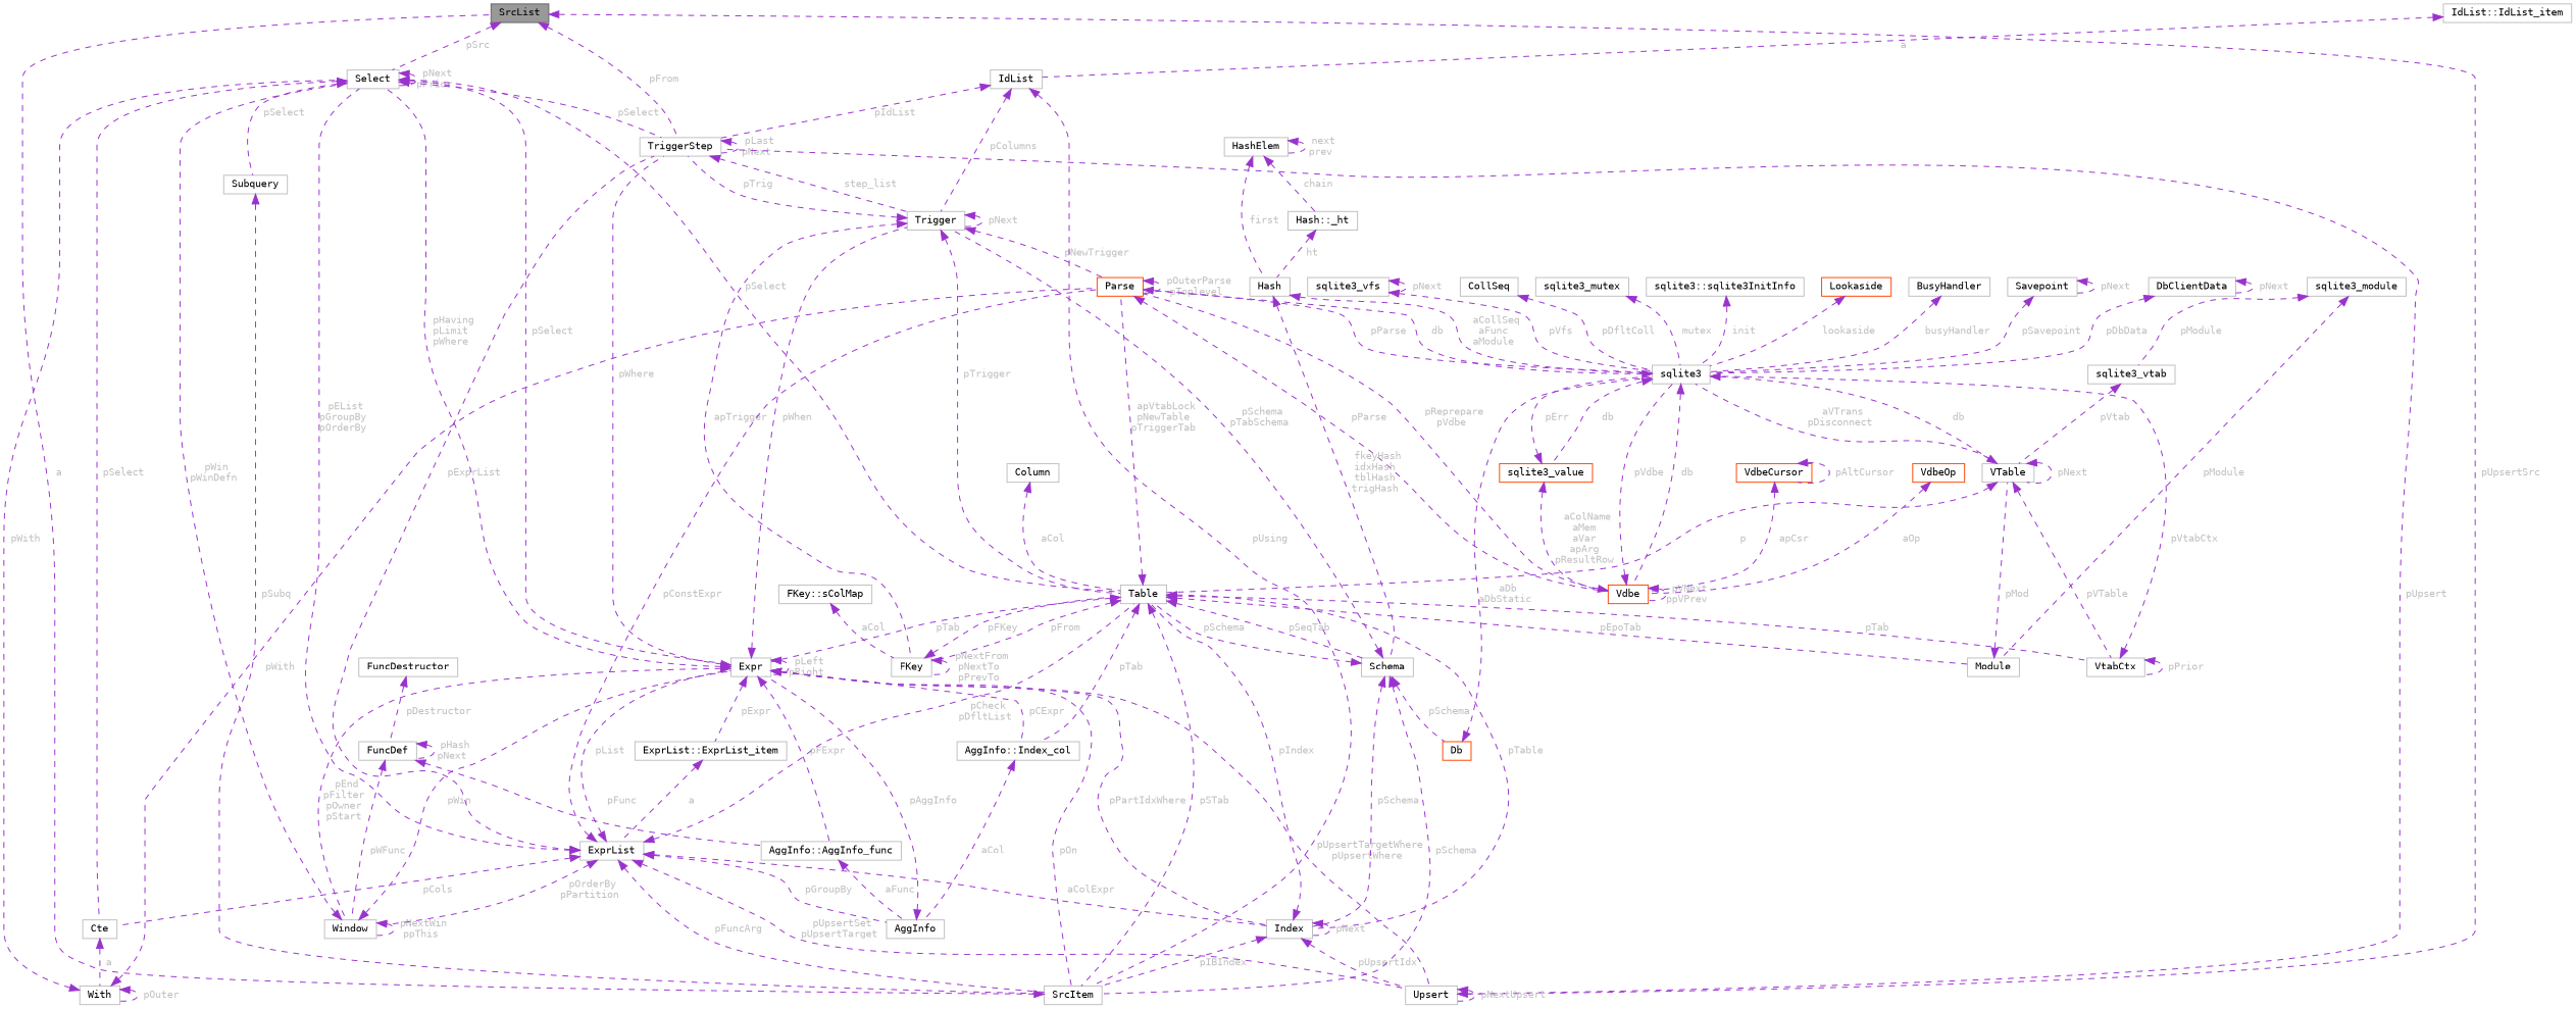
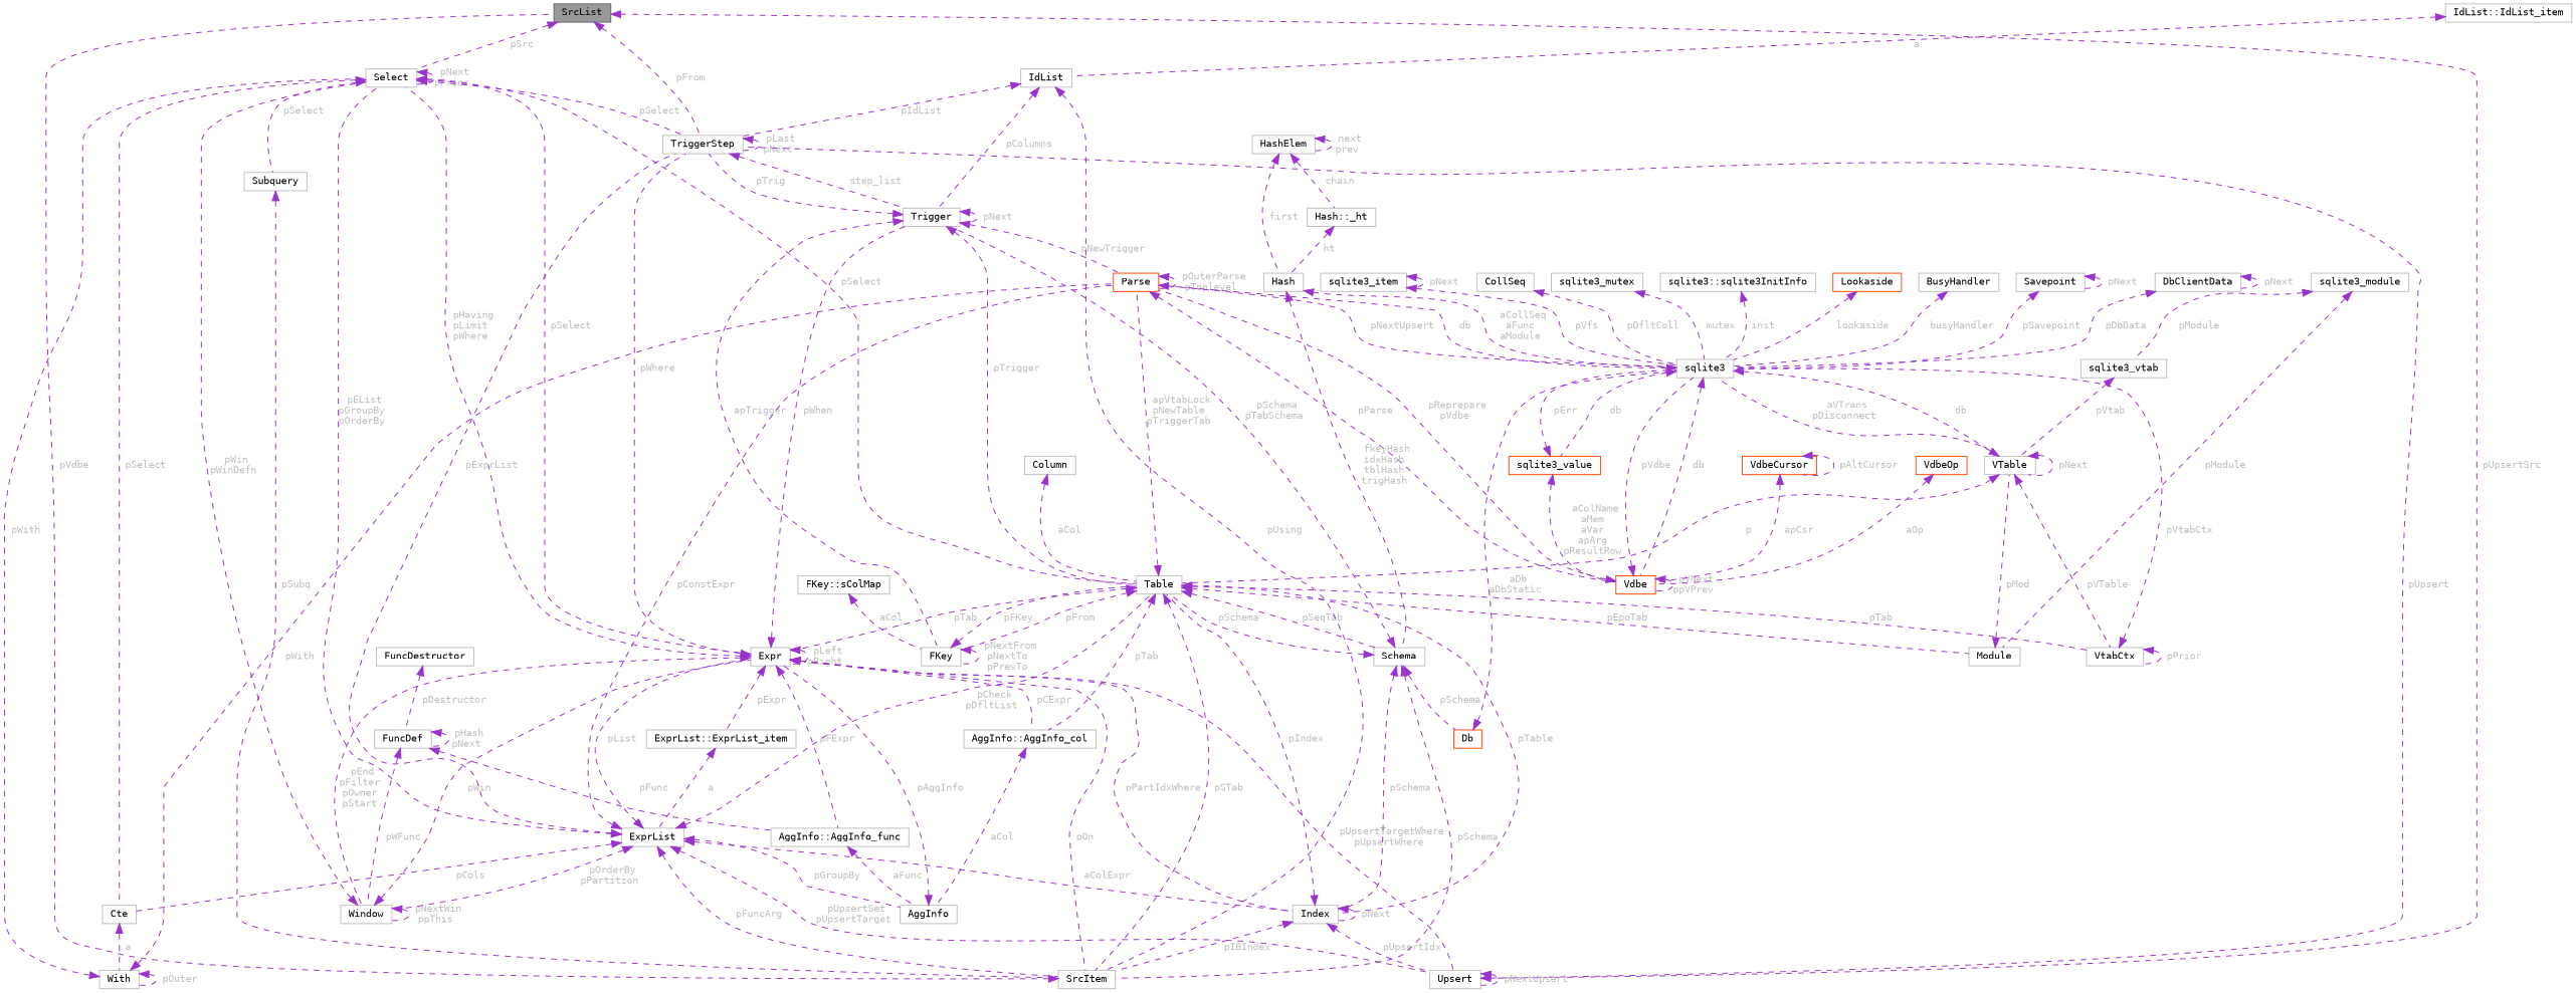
  digraph {
    fontname="DejaVu Sans Mono"
    rankdir=TB
    node [color=grey75 fillcolor=white fontname="DejaVu Sans Mono" fontsize=10 shape=box style=filled]
    edge [color=darkorchid3 dir=back fontcolor=grey fontname="DejaVu Sans Mono" fontsize=10 labelfontname=Helvetica labelfontsize=10 style=dashed]
    n1 [color=gray40 fillcolor=grey60 fontcolor=black height=0.2 label=SrcList width=0.4]
    n2 [height=0.2 label=Select width=0.4]
    n3 [height=0.2 label=TriggerStep width=0.4]
    n4 [height=0.2 label=Upsert width=0.4]
    n5 [height=0.2 label=Table width=0.4]
    n6 [height=0.2 label=Expr width=0.4]
    n7 [height=0.2 label=Cte width=0.4]
    n8 [height=0.2 label=Subquery width=0.4]
    n9 [height=0.2 label=Trigger width=0.4]
    n10 [height=0.2 label=SrcItem width=0.4]
    n11 [height=0.2 label=Index width=0.4]
    n12 [height=0.2 label=Schema width=0.4]
-   n13 [height=0.2 label="AggInfo::Index_col" width=0.4]
+   n13 [height=0.2 label="AggInfo::AggInfo_col" width=0.4]
    n14 [height=0.2 label=FKey width=0.4]
    n15 [color=orangered height=0.2 label=Parse width=0.4]
    n16 [height=0.2 label=VtabCtx width=0.4]
    n17 [height=0.2 label=Module width=0.4]
    n18 [color=orangered height=0.2 label=Db width=0.4]
    n19 [height=0.2 label="ExprList::ExprList_item" width=0.4]
    n20 [height=0.2 label=Window width=0.4]
    n21 [height=0.2 label="AggInfo::AggInfo_func" width=0.4]
    n22 [height=0.2 label=AggInfo width=0.4]
    n23 [height=0.2 label=sqlite3 width=0.4]
    n24 [color=orangered height=0.2 label=Vdbe width=0.4]
    n25 [height=0.2 label=VTable width=0.4]
    n26 [height=0.2 label=Column width=0.4]
    n27 [height=0.2 label=Hash width=0.4]
    n28 [color=orangered height=0.2 label=sqlite3_value width=0.4]
    n29 [height=0.2 label=HashElem width=0.4]
    n30 [height=0.2 label="Hash::_ht" width=0.4]
    n31 [height=0.2 label=ExprList width=0.4]
    n32 [height=0.2 label=With width=0.4]
    n33 [height=0.2 label=FuncDef width=0.4]
    n34 [height=0.2 label=FuncDestructor width=0.4]
    n35 [height=0.2 label=IdList width=0.4]
    n36 [height=0.2 label="IdList::IdList_item" width=0.4]
    n37 [height=0.2 label="FKey::sColMap" width=0.4]
-   n38 [height=0.2 label=sqlite3_vfs width=0.4]
+   n38 [height=0.2 label=sqlite3_item width=0.4]
    n39 [color=orangered height=0.2 label=VdbeCursor width=0.4]
    n40 [color=orangered height=0.2 label=VdbeOp width=0.4]
    n41 [height=0.2 label=CollSeq width=0.4]
    n42 [height=0.2 label=sqlite3_mutex width=0.4]
    n43 [height=0.2 label="sqlite3::sqlite3InitInfo" width=0.4]
    n44 [color=orangered height=0.2 label=Lookaside width=0.4]
    n45 [height=0.2 label=BusyHandler width=0.4]
    n46 [height=0.2 label=Savepoint width=0.4]
    n47 [height=0.2 label=DbClientData width=0.4]
    n48 [height=0.2 label=sqlite3_module width=0.4]
    n49 [height=0.2 label=sqlite3_vtab width=0.4]
    n1 -> n2 [label=" pSrc"]
    n1 -> n3 [label=" pFrom"]
    n1 -> n4 [label=" pUpsertSrc"]
    n2 -> n2 [label=" pNext\npPrior"]
    n2 -> n3 [label=" pSelect"]
    n2 -> n5 [label=" pSelect"]
    n2 -> n6 [label=" pSelect"]
    n2 -> n7 [label=" pSelect"]
    n2 -> n8 [label=" pSelect"]
    n3 -> n3 [label=" pLast\npNext"]
    n3 -> n9 [label=" step_list"]
    n4 -> n3 [label=" pUpsert"]
    n4 -> n4 [label=" pNextUpsert"]
    n5 -> n6 [label=" pTab"]
    n5 -> n10 [label=" pSTab"]
    n5 -> n11 [label=" pTable"]
    n5 -> n12 [label=" pSeqTab"]
    n5 -> n13 [label=" pTab"]
    n5 -> n14 [label=" pFrom"]
    n5 -> n15 [label=" apVtabLock\npNewTable\npTriggerTab"]
    n5 -> n16 [label=" pTab"]
    n5 -> n17 [label=" pEpoTab"]
    n6 -> n2 [label=" pHaving\npLimit\npWhere"]
    n6 -> n3 [label=" pWhere"]
    n6 -> n4 [label=" pUpsertTargetWhere\npUpsertWhere"]
    n6 -> n6 [label=" pLeft\npRight"]
    n6 -> n9 [label=" pWhen"]
    n6 -> n10 [label=" pOn"]
    n6 -> n11 [label=" pPartIdxWhere"]
    n6 -> n13 [label=" pCExpr"]
    n6 -> n19 [label=" pExpr"]
    n6 -> n20 [label=" pEnd\npFilter\npOwner\npStart"]
    n6 -> n21 [label=" pFExpr"]
    n7 -> n32 [label=" a"]
    n8 -> n10 [label=" pSubq"]
    n9 -> n3 [label=" pTrig"]
    n9 -> n5 [label=" pTrigger"]
    n9 -> n9 [label=" pNext"]
    n9 -> n14 [label=" apTrigger"]
    n9 -> n15 [label=" pNewTrigger"]
-   n10 -> n1 [label=" a"]
+   n10 -> n1 [label=" pVdbe"]
    n11 -> n4 [label=" pUpsertIdx"]
    n11 -> n5 [label=" pIndex"]
    n11 -> n10 [label=" pIBIndex"]
    n11 -> n11 [label=" pNext"]
    n12 -> n5 [label=" pSchema"]
    n12 -> n9 [label=" pSchema\npTabSchema"]
    n12 -> n10 [label=" pSchema"]
    n12 -> n11 [label=" pSchema"]
    n12 -> n18 [label=" pSchema"]
    n13 -> n22 [label=" aCol"]
    n14 -> n5 [label=" pFKey"]
    n14 -> n14 [label=" pNextFrom\npNextTo\npPrevTo"]
    n15 -> n15 [label=" pOuterParse\npToplevel"]
-   n15 -> n23 [label=" pParse"]
+   n15 -> n23 [label=" pNextUpsert"]
    n15 -> n24 [label=" pParse"]
    n16 -> n16 [label=" pPrior"]
    n16 -> n23 [label=" pVtabCtx"]
    n17 -> n25 [label=" pMod"]
    n18 -> n23 [label=" aDb\naDbStatic"]
    n19 -> n31 [label=" a"]
    n20 -> n2 [label=" pWin\npWinDefn"]
    n20 -> n6 [label=" pWin"]
    n20 -> n20 [label=" pNextWin\nppThis"]
    n21 -> n22 [label=" aFunc"]
    n22 -> n6 [label=" pAggInfo"]
    n23 -> n15 [label=" db"]
    n23 -> n24 [label=" db"]
    n23 -> n25 [label=" db"]
    n23 -> n28 [label=" db"]
    n24 -> n15 [label=" pReprepare\npVdbe"]
    n24 -> n23 [label=" pVdbe"]
    n24 -> n24 [label=" pVNext\nppVPrev"]
    n25 -> n5 [label=" p"]
    n25 -> n16 [label=" pVTable"]
    n25 -> n23 [label=" aVTrans\npDisconnect"]
    n25 -> n25 [label=" pNext"]
    n26 -> n5 [label=" aCol"]
    n27 -> n12 [label=" fkeyHash\nidxHash\ntblHash\ntrigHash"]
    n27 -> n23 [label=" aCollSeq\naFunc\naModule"]
    n28 -> n23 [label=" pErr"]
    n28 -> n24 [label=" aColName\naMem\naVar\napArg\npResultRow"]
    n29 -> n27 [label=" first"]
    n29 -> n29 [label=" next\nprev"]
    n29 -> n30 [label=" chain"]
    n30 -> n27 [label=" ht"]
    n31 -> n2 [label=" pEList\npGroupBy\npOrderBy"]
    n31 -> n3 [label=" pExprList"]
    n31 -> n4 [label=" pUpsertSet\npUpsertTarget"]
    n31 -> n5 [label=" pCheck\npDfltList"]
    n31 -> n6 [label=" pList"]
    n31 -> n7 [label=" pCols"]
    n31 -> n10 [label=" pFuncArg"]
    n31 -> n11 [label=" aColExpr"]
    n31 -> n15 [label=" pConstExpr"]
    n31 -> n20 [label=" pOrderBy\npPartition"]
    n31 -> n22 [label=" pGroupBy"]
    n32 -> n2 [label=" pWith"]
    n32 -> n15 [label=" pWith"]
    n32 -> n32 [label=" pOuter"]
    n33 -> n20 [label=" pWFunc"]
    n33 -> n21 [label=" pFunc"]
    n33 -> n33 [label=" pHash\npNext"]
    n34 -> n33 [label=" pDestructor"]
    n35 -> n3 [label=" pIdList"]
    n35 -> n9 [label=" pColumns"]
    n35 -> n10 [label=" pUsing"]
    n36 -> n35 [label=" a"]
    n37 -> n14 [label=" aCol"]
    n38 -> n23 [label=" pVfs"]
    n38 -> n38 [label=" pNext"]
    n39 -> n24 [label=" apCsr"]
    n39 -> n39 [label=" pAltCursor"]
    n40 -> n24 [label=" aOp"]
    n41 -> n23 [label=" pDfltColl"]
    n42 -> n23 [label=" mutex"]
    n43 -> n23 [label=" init"]
    n44 -> n23 [label=" lookaside"]
    n45 -> n23 [label=" busyHandler"]
    n46 -> n23 [label=" pSavepoint"]
    n46 -> n46 [label=" pNext"]
    n47 -> n23 [label=" pDbData"]
    n47 -> n47 [label=" pNext"]
    n48 -> n17 [label=" pModule"]
    n48 -> n49 [label=" pModule"]
    n49 -> n25 [label=" pVtab"]
  }
